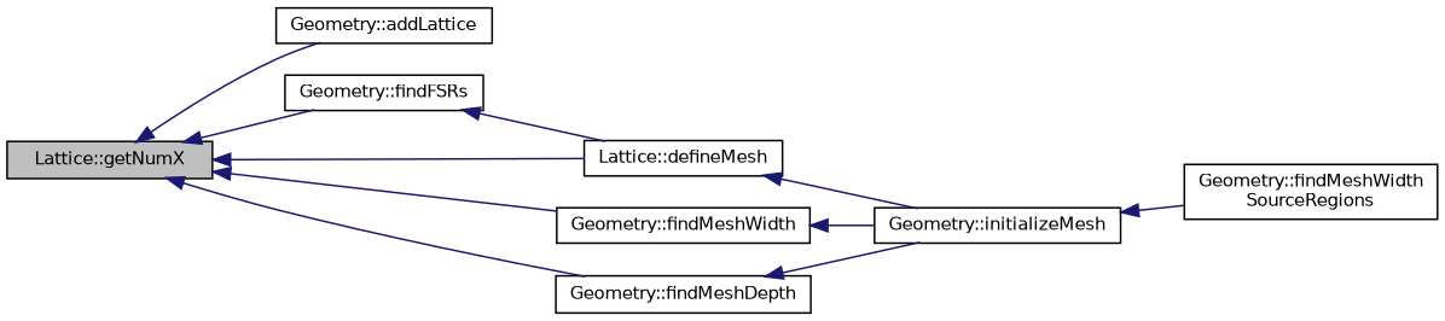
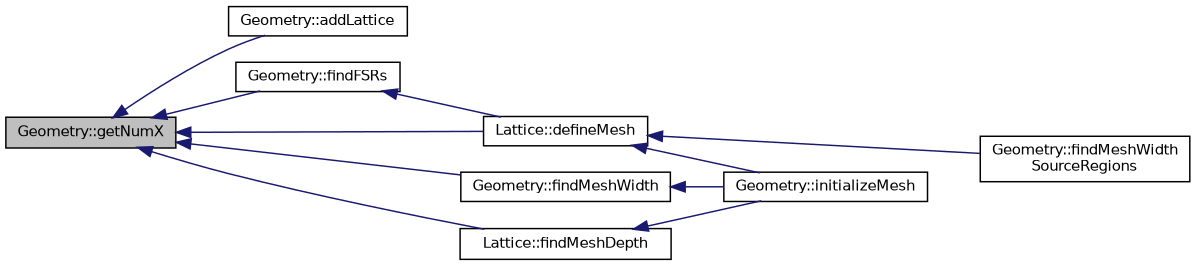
  digraph {
    rankdir=LR
    node [color=black fillcolor=white fontname=Helvetica fontsize=10 shape=record style=filled]
    edge [color=midnightblue dir=back fontname=Helvetica fontsize=10 labelfontname=Helvetica labelfontsize=10 style=solid]
-   n1 [fillcolor=grey75 fontcolor=black height=0.2 label="Lattice::getNumX" width=0.4]
+   n1 [fillcolor=grey75 fontcolor=black height=0.2 label="Geometry::getNumX" width=0.4]
    n2 [height=0.2 label="Geometry::addLattice" width=0.4]
    n3 [height=0.2 label="Geometry::findFSRs" width=0.4]
    n4 [height=0.2 label="Lattice::defineMesh" width=0.4]
    n5 [height=0.2 label="Geometry::findMeshWidth" width=0.4]
-   n6 [height=0.2 label="Geometry::findMeshDepth" width=0.4]
+   n6 [height=0.2 label="Lattice::findMeshDepth" width=0.4]
    n7 [height=0.2 label="Geometry::initializeMesh" width=0.4]
    n8 [height=0.2 label="Geometry::findMeshWidth\lSourceRegions" width=0.4]
    n1 -> n2
    n1 -> n3
    n1 -> n4
    n1 -> n5
    n1 -> n6
    n3 -> n4
    n4 -> n7
    n5 -> n7
    n6 -> n7
-   n7 -> n8
+   n4 -> n8
  }
